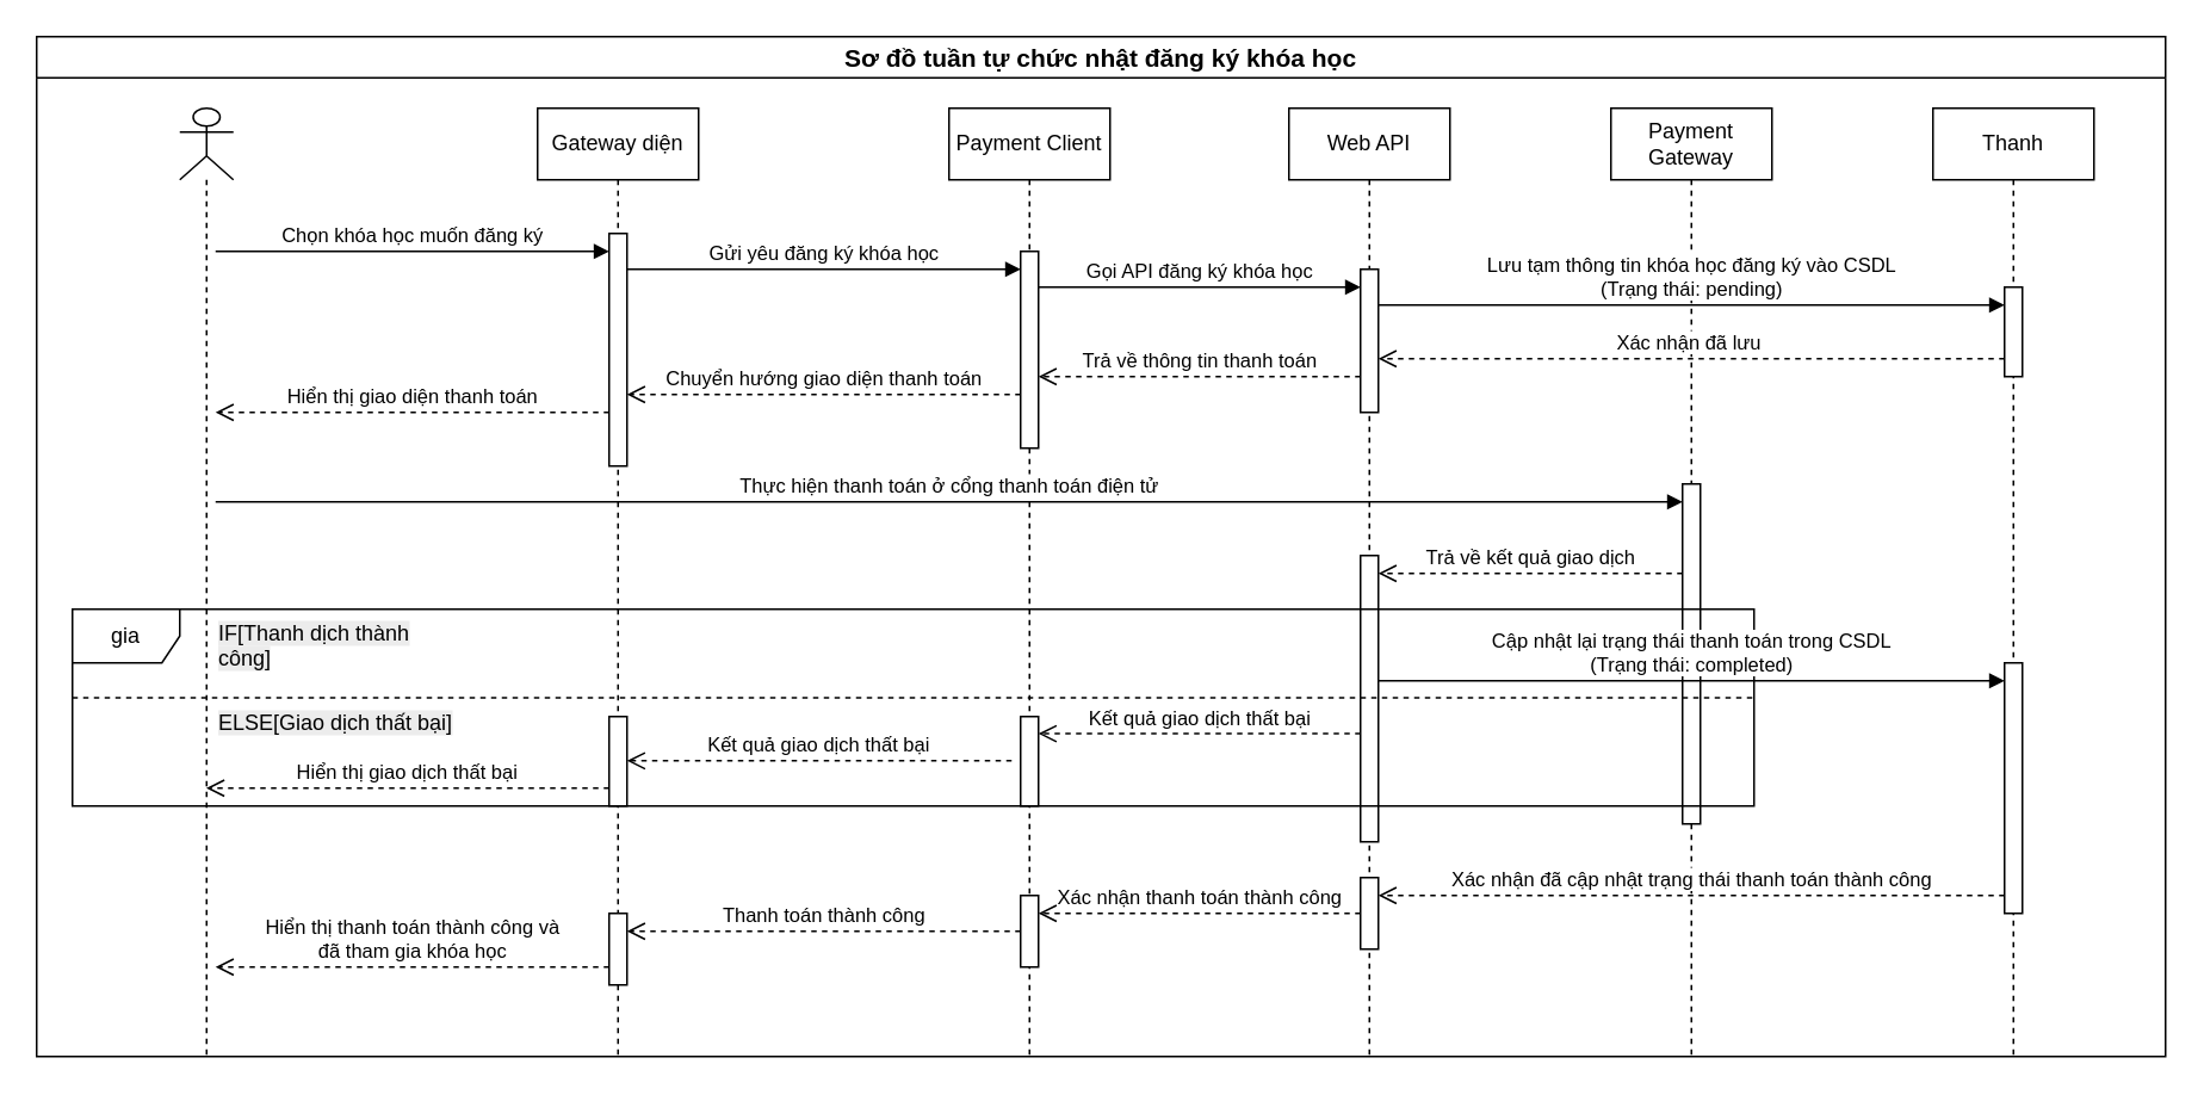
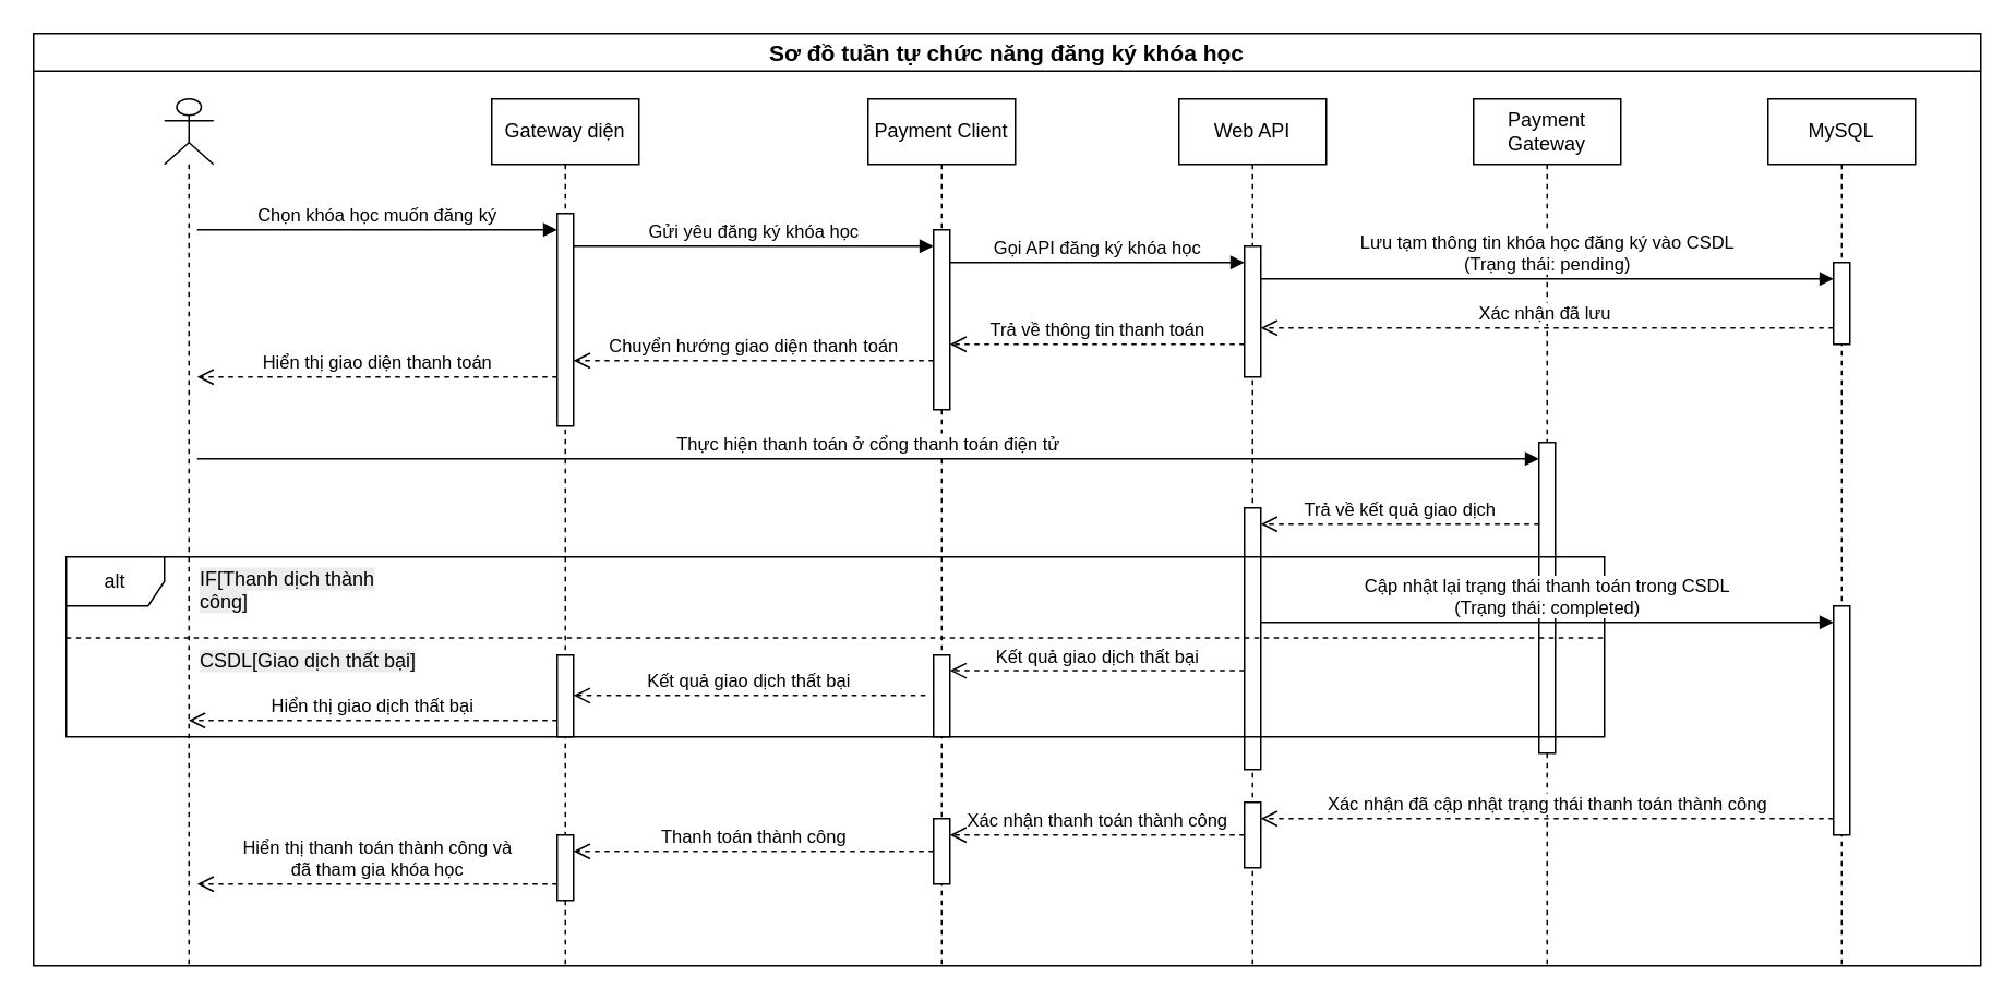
  <mxCell id="0" />
  <mxCell id="1" parent="0" />
- <mxCell id="2" value="Sơ đồ tuần tự chức nhật đăng ký khóa học" style="swimlane;whiteSpace=wrap;html=1;startSize=23;fontSize=14;" parent="1" vertex="1"><mxGeometry x="20" y="20" width="1190" height="570" as="geometry" /></mxCell>
+ <mxCell id="2" value="Sơ đồ tuần tự chức năng đăng ký khóa học" style="swimlane;whiteSpace=wrap;html=1;startSize=23;fontSize=14;" parent="1" vertex="1"><mxGeometry x="20" y="20" width="1190" height="570" as="geometry" /></mxCell>
  <mxCell id="3" value="" style="shape=umlLifeline;perimeter=lifelinePerimeter;whiteSpace=wrap;html=1;container=1;dropTarget=0;collapsible=0;recursiveResize=0;outlineConnect=0;portConstraint=eastwest;newEdgeStyle={&quot;curved&quot;:0,&quot;rounded&quot;:0};participant=umlActor;" parent="2" vertex="1"><mxGeometry x="80" y="40" width="30" height="530" as="geometry" /></mxCell>
  <mxCell id="4" value="Gateway diện" style="shape=umlLifeline;perimeter=lifelinePerimeter;whiteSpace=wrap;html=1;container=1;dropTarget=0;collapsible=0;recursiveResize=0;outlineConnect=0;portConstraint=eastwest;newEdgeStyle={&quot;curved&quot;:0,&quot;rounded&quot;:0};" parent="2" vertex="1"><mxGeometry x="280" y="40" width="90" height="530" as="geometry" /></mxCell>
  <mxCell id="5" value="" style="html=1;points=[[0,0,0,0,5],[0,1,0,0,-5],[1,0,0,0,5],[1,1,0,0,-5]];perimeter=orthogonalPerimeter;outlineConnect=0;targetShapes=umlLifeline;portConstraint=eastwest;newEdgeStyle={&quot;curved&quot;:0,&quot;rounded&quot;:0};" parent="4" vertex="1"><mxGeometry x="40" y="70" width="10" height="130" as="geometry" /></mxCell>
  <mxCell id="6" value="" style="html=1;points=[[0,0,0,0,5],[0,1,0,0,-5],[1,0,0,0,5],[1,1,0,0,-5]];perimeter=orthogonalPerimeter;outlineConnect=0;targetShapes=umlLifeline;portConstraint=eastwest;newEdgeStyle={&quot;curved&quot;:0,&quot;rounded&quot;:0};" parent="4" vertex="1"><mxGeometry x="40" y="450" width="10" height="40" as="geometry" /></mxCell>
  <mxCell id="7" value="Payment Client" style="shape=umlLifeline;perimeter=lifelinePerimeter;whiteSpace=wrap;html=1;container=1;dropTarget=0;collapsible=0;recursiveResize=0;outlineConnect=0;portConstraint=eastwest;newEdgeStyle={&quot;curved&quot;:0,&quot;rounded&quot;:0};" parent="2" vertex="1"><mxGeometry x="510" y="40" width="90" height="530" as="geometry" /></mxCell>
  <mxCell id="8" value="&lt;span style=&quot;color: rgba(0, 0, 0, 0); font-family: monospace; font-size: 0px; text-align: start;&quot;&gt;%3CmxGraphModel%3E%3Croot%3E%3CmxCell%20id%3D%220%22%2F%3E%3CmxCell%20id%3D%221%22%20parent%3D%220%22%2F%3E%3CmxCell%20id%3D%222%22%20value%3D%22G%E1%BB%8Di%20API%20t%C3%ACm%20ki%E1%BA%BFm%20d%E1%BB%AF%20li%E1%BB%87u%22%20style%3D%22html%3D1%3BverticalAlign%3Dbottom%3BendArrow%3Dblock%3Bcurved%3D0%3Brounded%3D0%3B%22%20edge%3D%221%22%20parent%3D%221%22%3E%3CmxGeometry%20width%3D%2280%22%20relative%3D%221%22%20as%3D%22geometry%22%3E%3CmxPoint%20x%3D%22360%22%20y%3D%22730%22%20as%3D%22sourcePoint%22%2F%3E%3CmxPoint%20x%3D%22580%22%20y%3D%22730%22%20as%3D%22targetPoint%22%2F%3E%3C%2FmxGeometry%3E%3C%2FmxCell%3E%3C%2Froot%3E%3C%2FmxGraphModel%3E&lt;/span&gt;&lt;span style=&quot;color: rgba(0, 0, 0, 0); font-family: monospace; font-size: 0px; text-align: start;&quot;&gt;%3CmxGraphModel%3E%3Croot%3E%3CmxCell%20id%3D%220%22%2F%3E%3CmxCell%20id%3D%221%22%20parent%3D%220%22%2F%3E%3CmxCell%20id%3D%222%22%20value%3D%22G%E1%BB%8Di%20API%20t%C3%ACm%20ki%E1%BA%BFm%20d%E1%BB%AF%20li%E1%BB%87u%22%20style%3D%22html%3D1%3BverticalAlign%3Dbottom%3BendArrow%3Dblock%3Bcurved%3D0%3Brounded%3D0%3B%22%20edge%3D%221%22%20parent%3D%221%22%3E%3CmxGeometry%20width%3D%2280%22%20relative%3D%221%22%20as%3D%22geometry%22%3E%3CmxPoint%20x%3D%22360%22%20y%3D%22730%22%20as%3D%22sourcePoint%22%2F%3E%3CmxPoint%20x%3D%22580%22%20y%3D%22730%22%20as%3D%22targetPoint%22%2F%3E%3C%2FmxGeometry%3E%3C%2FmxCell%3E%3C%2Froot%3E%3C%2FmxGraphModel%3E&lt;/span&gt;" style="html=1;points=[[0,0,0,0,5],[0,1,0,0,-5],[1,0,0,0,5],[1,1,0,0,-5]];perimeter=orthogonalPerimeter;outlineConnect=0;targetShapes=umlLifeline;portConstraint=eastwest;newEdgeStyle={&quot;curved&quot;:0,&quot;rounded&quot;:0};" parent="7" vertex="1"><mxGeometry x="40" y="80" width="10" height="110" as="geometry" /></mxCell>
  <mxCell id="9" value="" style="html=1;points=[[0,0,0,0,5],[0,1,0,0,-5],[1,0,0,0,5],[1,1,0,0,-5]];perimeter=orthogonalPerimeter;outlineConnect=0;targetShapes=umlLifeline;portConstraint=eastwest;newEdgeStyle={&quot;curved&quot;:0,&quot;rounded&quot;:0};" parent="7" vertex="1"><mxGeometry x="40" y="440" width="10" height="40" as="geometry" /></mxCell>
  <mxCell id="10" value="Web API" style="shape=umlLifeline;perimeter=lifelinePerimeter;whiteSpace=wrap;html=1;container=1;dropTarget=0;collapsible=0;recursiveResize=0;outlineConnect=0;portConstraint=eastwest;newEdgeStyle={&quot;curved&quot;:0,&quot;rounded&quot;:0};" parent="2" vertex="1"><mxGeometry x="700" y="40" width="90" height="530" as="geometry" /></mxCell>
  <mxCell id="11" value="" style="html=1;points=[[0,0,0,0,5],[0,1,0,0,-5],[1,0,0,0,5],[1,1,0,0,-5]];perimeter=orthogonalPerimeter;outlineConnect=0;targetShapes=umlLifeline;portConstraint=eastwest;newEdgeStyle={&quot;curved&quot;:0,&quot;rounded&quot;:0};" parent="10" vertex="1"><mxGeometry x="40" y="90" width="10" height="80" as="geometry" /></mxCell>
  <mxCell id="12" value="" style="html=1;points=[[0,0,0,0,5],[0,1,0,0,-5],[1,0,0,0,5],[1,1,0,0,-5]];perimeter=orthogonalPerimeter;outlineConnect=0;targetShapes=umlLifeline;portConstraint=eastwest;newEdgeStyle={&quot;curved&quot;:0,&quot;rounded&quot;:0};" parent="10" vertex="1"><mxGeometry x="40" y="430" width="10" height="40" as="geometry" /></mxCell>
  <mxCell id="13" value="Chọn khóa học muốn đăng ký" style="html=1;verticalAlign=bottom;endArrow=block;curved=0;rounded=0;" parent="2" edge="1"><mxGeometry width="80" relative="1" as="geometry"><mxPoint x="100" y="120" as="sourcePoint" /><mxPoint x="320" y="120" as="targetPoint" /></mxGeometry></mxCell>
  <mxCell id="14" value="Gửi yêu đăng ký khóa học" style="html=1;verticalAlign=bottom;endArrow=block;curved=0;rounded=0;" parent="2" edge="1"><mxGeometry width="80" relative="1" as="geometry"><mxPoint x="330" y="130" as="sourcePoint" /><mxPoint x="550" y="130" as="targetPoint" /></mxGeometry></mxCell>
  <mxCell id="15" value="Gọi API đăng ký khóa học" style="html=1;verticalAlign=bottom;endArrow=block;curved=0;rounded=0;" parent="2" target="11" edge="1"><mxGeometry width="80" relative="1" as="geometry"><mxPoint x="560" y="140" as="sourcePoint" /><mxPoint x="720" y="140" as="targetPoint" /></mxGeometry></mxCell>
  <mxCell id="16" value="Payment&lt;br&gt;Gateway" style="shape=umlLifeline;perimeter=lifelinePerimeter;whiteSpace=wrap;html=1;container=1;dropTarget=0;collapsible=0;recursiveResize=0;outlineConnect=0;portConstraint=eastwest;newEdgeStyle={&quot;curved&quot;:0,&quot;rounded&quot;:0};" parent="2" vertex="1"><mxGeometry x="880" y="40" width="90" height="530" as="geometry" /></mxCell>
  <mxCell id="17" value="" style="html=1;points=[[0,0,0,0,5],[0,1,0,0,-5],[1,0,0,0,5],[1,1,0,0,-5]];perimeter=orthogonalPerimeter;outlineConnect=0;targetShapes=umlLifeline;portConstraint=eastwest;newEdgeStyle={&quot;curved&quot;:0,&quot;rounded&quot;:0};" parent="16" vertex="1"><mxGeometry x="40" y="210" width="10" height="190" as="geometry" /></mxCell>
- <mxCell id="18" value="Thanh" style="shape=umlLifeline;perimeter=lifelinePerimeter;whiteSpace=wrap;html=1;container=1;dropTarget=0;collapsible=0;recursiveResize=0;outlineConnect=0;portConstraint=eastwest;newEdgeStyle={&quot;curved&quot;:0,&quot;rounded&quot;:0};" parent="2" vertex="1"><mxGeometry x="1060" y="40" width="90" height="530" as="geometry" /></mxCell>
+ <mxCell id="18" value="MySQL" style="shape=umlLifeline;perimeter=lifelinePerimeter;whiteSpace=wrap;html=1;container=1;dropTarget=0;collapsible=0;recursiveResize=0;outlineConnect=0;portConstraint=eastwest;newEdgeStyle={&quot;curved&quot;:0,&quot;rounded&quot;:0};" parent="2" vertex="1"><mxGeometry x="1060" y="40" width="90" height="530" as="geometry" /></mxCell>
  <mxCell id="19" value="" style="html=1;points=[[0,0,0,0,5],[0,1,0,0,-5],[1,0,0,0,5],[1,1,0,0,-5]];perimeter=orthogonalPerimeter;outlineConnect=0;targetShapes=umlLifeline;portConstraint=eastwest;newEdgeStyle={&quot;curved&quot;:0,&quot;rounded&quot;:0};" parent="18" vertex="1"><mxGeometry x="40" y="100" width="10" height="50" as="geometry" /></mxCell>
  <mxCell id="20" value="" style="html=1;points=[[0,0,0,0,5],[0,1,0,0,-5],[1,0,0,0,5],[1,1,0,0,-5]];perimeter=orthogonalPerimeter;outlineConnect=0;targetShapes=umlLifeline;portConstraint=eastwest;newEdgeStyle={&quot;curved&quot;:0,&quot;rounded&quot;:0};" parent="18" vertex="1"><mxGeometry x="40" y="310" width="10" height="140" as="geometry" /></mxCell>
  <mxCell id="21" value="Lưu tạm thông tin khóa học đăng ký vào CSDL&lt;br&gt;(Trạng thái: pending)" style="html=1;verticalAlign=bottom;endArrow=block;curved=0;rounded=0;" parent="2" edge="1"><mxGeometry width="80" relative="1" as="geometry"><mxPoint x="750" y="150" as="sourcePoint" /><mxPoint x="1100" y="150" as="targetPoint" /></mxGeometry></mxCell>
  <mxCell id="22" value="Xác nhận đã lưu&amp;nbsp;" style="html=1;verticalAlign=bottom;endArrow=open;dashed=1;endSize=8;curved=0;rounded=0;" parent="2" edge="1"><mxGeometry relative="1" as="geometry"><mxPoint x="1100" y="180" as="sourcePoint" /><mxPoint x="750" y="180" as="targetPoint" /></mxGeometry></mxCell>
  <mxCell id="23" value="Trả về thông tin thanh toán" style="html=1;verticalAlign=bottom;endArrow=open;dashed=1;endSize=8;curved=0;rounded=0;" parent="2" target="8" edge="1"><mxGeometry relative="1" as="geometry"><mxPoint x="740" y="190" as="sourcePoint" /><mxPoint x="390" y="190" as="targetPoint" /></mxGeometry></mxCell>
  <mxCell id="24" value="Chuyển hướng giao diện thanh toán" style="html=1;verticalAlign=bottom;endArrow=open;dashed=1;endSize=8;curved=0;rounded=0;" parent="2" target="5" edge="1"><mxGeometry relative="1" as="geometry"><mxPoint x="550" y="200" as="sourcePoint" /><mxPoint x="340" y="200" as="targetPoint" /></mxGeometry></mxCell>
  <mxCell id="25" value="Hiển thị giao diện thanh toán" style="html=1;verticalAlign=bottom;endArrow=open;dashed=1;endSize=8;curved=0;rounded=0;" parent="2" edge="1"><mxGeometry relative="1" as="geometry"><mxPoint x="320" y="210" as="sourcePoint" /><mxPoint x="100" y="210" as="targetPoint" /></mxGeometry></mxCell>
  <mxCell id="26" value="Thực hiện thanh toán ở cổng thanh toán điện tử" style="html=1;verticalAlign=bottom;endArrow=block;curved=0;rounded=0;" parent="2" edge="1"><mxGeometry width="80" relative="1" as="geometry"><mxPoint x="100" y="260" as="sourcePoint" /><mxPoint x="920" y="260" as="targetPoint" /></mxGeometry></mxCell>
  <mxCell id="27" value="Trả về kết quả giao dịch" style="html=1;verticalAlign=bottom;endArrow=open;dashed=1;endSize=8;curved=0;rounded=0;" parent="2" edge="1"><mxGeometry relative="1" as="geometry"><mxPoint x="920" y="300" as="sourcePoint" /><mxPoint x="750" y="300" as="targetPoint" /></mxGeometry></mxCell>
  <mxCell id="28" value="" style="html=1;points=[[0,0,0,0,5],[0,1,0,0,-5],[1,0,0,0,5],[1,1,0,0,-5]];perimeter=orthogonalPerimeter;outlineConnect=0;targetShapes=umlLifeline;portConstraint=eastwest;newEdgeStyle={&quot;curved&quot;:0,&quot;rounded&quot;:0};" parent="2" vertex="1"><mxGeometry x="740" y="290" width="10" height="160" as="geometry" /></mxCell>
- <mxCell id="29" value="gia" style="shape=umlFrame;whiteSpace=wrap;html=1;pointerEvents=0;" parent="2" vertex="1"><mxGeometry x="20" y="320" width="940" height="110" as="geometry" /></mxCell>
+ <mxCell id="29" value="alt" style="shape=umlFrame;whiteSpace=wrap;html=1;pointerEvents=0;" parent="2" vertex="1"><mxGeometry x="20" y="320" width="940" height="110" as="geometry" /></mxCell>
  <mxCell id="30" value="" style="endArrow=none;dashed=1;html=1;rounded=0;exitX=0.002;exitY=0.542;exitDx=0;exitDy=0;exitPerimeter=0;entryX=1.001;entryY=0.542;entryDx=0;entryDy=0;entryPerimeter=0;" parent="2" edge="1"><mxGeometry width="50" height="50" relative="1" as="geometry"><mxPoint x="20.0" y="369.58" as="sourcePoint" /><mxPoint x="959.06" y="369.58" as="targetPoint" /></mxGeometry></mxCell>
  <mxCell id="31" value="&lt;span style=&quot;color: rgb(0, 0, 0); font-family: Helvetica; font-size: 12px; font-style: normal; font-variant-ligatures: normal; font-variant-caps: normal; font-weight: 400; letter-spacing: normal; orphans: 2; text-align: center; text-indent: 0px; text-transform: none; widows: 2; word-spacing: 0px; -webkit-text-stroke-width: 0px; white-space: normal; background-color: rgb(236, 236, 236); text-decoration-thickness: initial; text-decoration-style: initial; text-decoration-color: initial; float: none; display: inline !important;&quot;&gt;IF[Thanh dịch thành công]&lt;/span&gt;" style="text;whiteSpace=wrap;html=1;" parent="2" vertex="1"><mxGeometry x="100" y="320" width="140" height="40" as="geometry" /></mxCell>
- <mxCell id="32" value="&lt;span style=&quot;color: rgb(0, 0, 0); font-family: Helvetica; font-size: 12px; font-style: normal; font-variant-ligatures: normal; font-variant-caps: normal; font-weight: 400; letter-spacing: normal; orphans: 2; text-align: center; text-indent: 0px; text-transform: none; widows: 2; word-spacing: 0px; -webkit-text-stroke-width: 0px; white-space: normal; background-color: rgb(236, 236, 236); text-decoration-thickness: initial; text-decoration-style: initial; text-decoration-color: initial; float: none; display: inline !important;&quot;&gt;ELSE[Giao dịch thất bại]&lt;/span&gt;" style="text;whiteSpace=wrap;html=1;" parent="2" vertex="1"><mxGeometry x="100" y="370" width="140" height="40" as="geometry" /></mxCell>
+ <mxCell id="32" value="&lt;span style=&quot;color: rgb(0, 0, 0); font-family: Helvetica; font-size: 12px; font-style: normal; font-variant-ligatures: normal; font-variant-caps: normal; font-weight: 400; letter-spacing: normal; orphans: 2; text-align: center; text-indent: 0px; text-transform: none; widows: 2; word-spacing: 0px; -webkit-text-stroke-width: 0px; white-space: normal; background-color: rgb(236, 236, 236); text-decoration-thickness: initial; text-decoration-style: initial; text-decoration-color: initial; float: none; display: inline !important;&quot;&gt;CSDL[Giao dịch thất bại]&lt;/span&gt;" style="text;whiteSpace=wrap;html=1;" parent="2" vertex="1"><mxGeometry x="100" y="370" width="140" height="40" as="geometry" /></mxCell>
  <mxCell id="33" value="Kết quả giao dịch thất bại" style="html=1;verticalAlign=bottom;endArrow=open;dashed=1;endSize=8;curved=0;rounded=0;" parent="2" edge="1"><mxGeometry relative="1" as="geometry"><mxPoint x="740" y="389.58" as="sourcePoint" /><mxPoint x="560.0" y="389.58" as="targetPoint" /></mxGeometry></mxCell>
  <mxCell id="34" value="" style="html=1;points=[[0,0,0,0,5],[0,1,0,0,-5],[1,0,0,0,5],[1,1,0,0,-5]];perimeter=orthogonalPerimeter;outlineConnect=0;targetShapes=umlLifeline;portConstraint=eastwest;newEdgeStyle={&quot;curved&quot;:0,&quot;rounded&quot;:0};" parent="2" vertex="1"><mxGeometry x="550" y="380" width="10" height="50" as="geometry" /></mxCell>
  <mxCell id="35" value="" style="html=1;points=[[0,0,0,0,5],[0,1,0,0,-5],[1,0,0,0,5],[1,1,0,0,-5]];perimeter=orthogonalPerimeter;outlineConnect=0;targetShapes=umlLifeline;portConstraint=eastwest;newEdgeStyle={&quot;curved&quot;:0,&quot;rounded&quot;:0};" parent="2" vertex="1"><mxGeometry x="320" y="380" width="10" height="50" as="geometry" /></mxCell>
  <mxCell id="36" value="Kết quả giao dịch thất bại" style="html=1;verticalAlign=bottom;endArrow=open;dashed=1;endSize=8;curved=0;rounded=0;" parent="2" edge="1"><mxGeometry relative="1" as="geometry"><mxPoint x="545" y="404.71" as="sourcePoint" /><mxPoint x="330" y="404.71" as="targetPoint" /></mxGeometry></mxCell>
  <mxCell id="37" value="Hiển thị giao dịch thất bại" style="html=1;verticalAlign=bottom;endArrow=open;dashed=1;endSize=8;curved=0;rounded=0;" parent="2" edge="1"><mxGeometry relative="1" as="geometry"><mxPoint x="320" y="420.0" as="sourcePoint" /><mxPoint x="94.81" y="420" as="targetPoint" /></mxGeometry></mxCell>
  <mxCell id="38" value="Cập nhật lại trạng thái thanh toán trong CSDL&lt;br&gt;(Trạng thái: completed)" style="html=1;verticalAlign=bottom;endArrow=block;curved=0;rounded=0;" parent="2" edge="1"><mxGeometry width="80" relative="1" as="geometry"><mxPoint x="750" y="360.0" as="sourcePoint" /><mxPoint x="1100" y="360.0" as="targetPoint" /></mxGeometry></mxCell>
  <mxCell id="39" value="Xác nhận đã cập nhật trạng thái thanh toán thành công" style="html=1;verticalAlign=bottom;endArrow=open;dashed=1;endSize=8;curved=0;rounded=0;" parent="2" edge="1"><mxGeometry relative="1" as="geometry"><mxPoint x="1100" y="480" as="sourcePoint" /><mxPoint x="750" y="480" as="targetPoint" /></mxGeometry></mxCell>
  <mxCell id="40" value="Xác nhận thanh toán thành công" style="html=1;verticalAlign=bottom;endArrow=open;dashed=1;endSize=8;curved=0;rounded=0;" parent="2" edge="1"><mxGeometry relative="1" as="geometry"><mxPoint x="740" y="490.0" as="sourcePoint" /><mxPoint x="560.0" y="490.0" as="targetPoint" /></mxGeometry></mxCell>
  <mxCell id="41" value="Thanh toán thành công" style="html=1;verticalAlign=bottom;endArrow=open;dashed=1;endSize=8;curved=0;rounded=0;" parent="2" target="6" edge="1"><mxGeometry relative="1" as="geometry"><mxPoint x="550" y="500.0" as="sourcePoint" /><mxPoint x="370.0" y="500.0" as="targetPoint" /></mxGeometry></mxCell>
  <mxCell id="42" value="Hiển thị thanh toán thành công và&lt;br&gt;đã tham gia khóa học" style="html=1;verticalAlign=bottom;endArrow=open;dashed=1;endSize=8;curved=0;rounded=0;" parent="2" edge="1"><mxGeometry relative="1" as="geometry"><mxPoint x="320" y="520.0" as="sourcePoint" /><mxPoint x="100" y="520" as="targetPoint" /></mxGeometry></mxCell>
